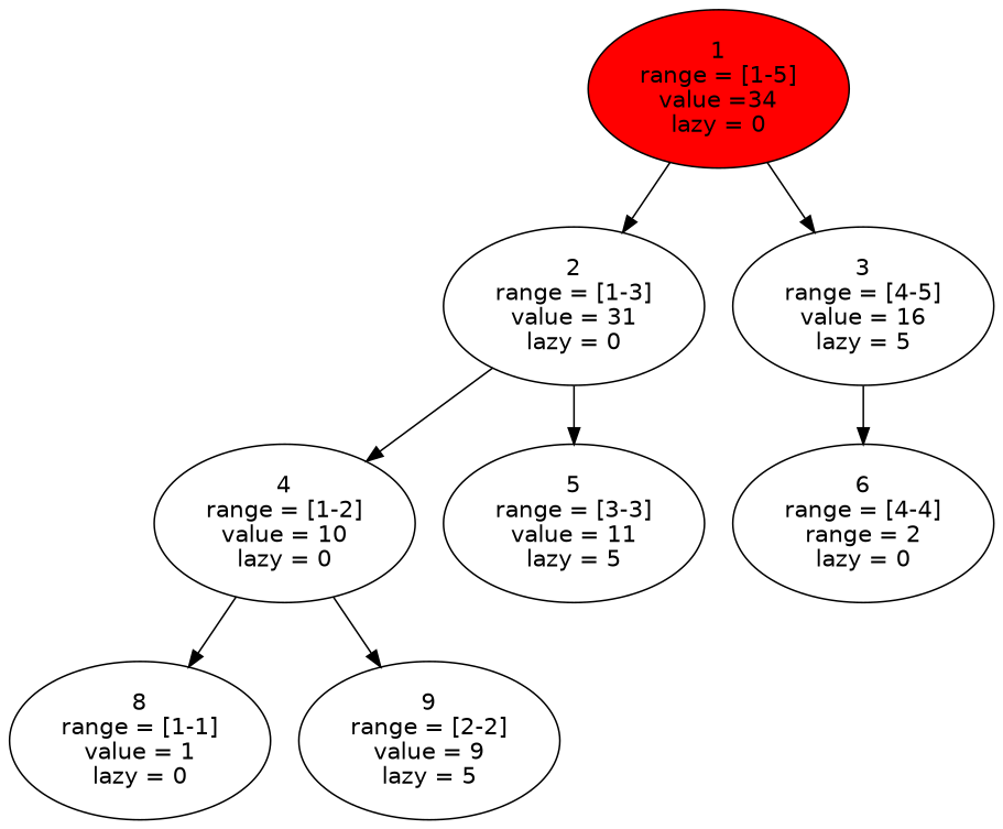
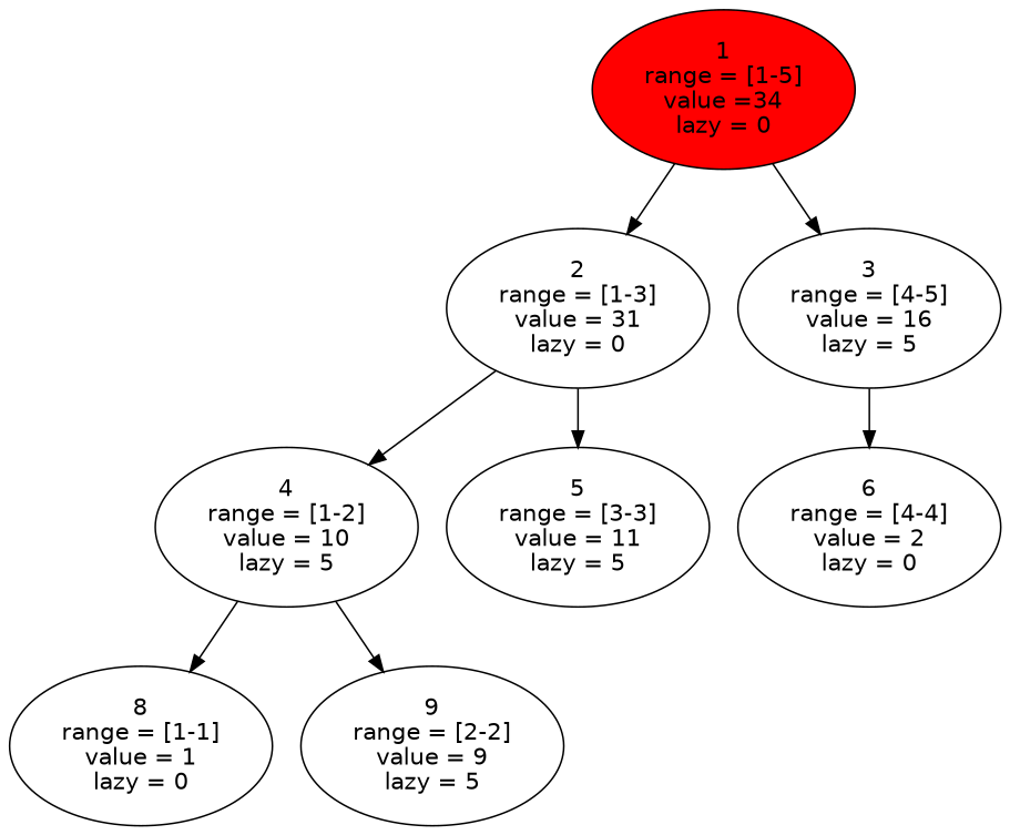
  digraph {
    fontname="DejaVu Sans"
    rankdir=TB
    node [fontname="DejaVu Sans"]
    edge [fontname="DejaVu Sans"]
    n1 [label="2\nrange = [1-3]\nvalue = 31\nlazy = 0"]
    n2 [label="3\nrange = [4-5]\nvalue = 16\nlazy = 5"]
-   n3 [label="4\nrange = [1-2]\nvalue = 10\nlazy = 0"]
+   n3 [label="4\nrange = [1-2]\nvalue = 10\nlazy = 5"]
    n4 [label="5\nrange = [3-3]\nvalue = 11\nlazy = 5"]
-   n5 [label="6\nrange = [4-4]\nrange = 2\nlazy = 0"]
+   n5 [label="6\nrange = [4-4]\nvalue = 2\nlazy = 0"]
    n6 [label="8\nrange = [1-1]\nvalue = 1\nlazy = 0"]
    n7 [label="9\nrange = [2-2]\nvalue = 9\nlazy = 5"]
    n8 [fillcolor=red label="1\nrange = [1-5]\nvalue =34\nlazy = 0" style=filled]
    subgraph sub_1 {
      rank=same
      n1
      n2
    }
    subgraph sub_2 {
      rank=same
      n3
      n4
      n5
    }
    subgraph sub_3 {
      rank=same
      n6
      n7
    }
    n1 -> n3
    n1 -> n4
    n2 -> n5
    n3 -> n6
    n3 -> n7
    n8 -> n1
    n8 -> n2
  }
